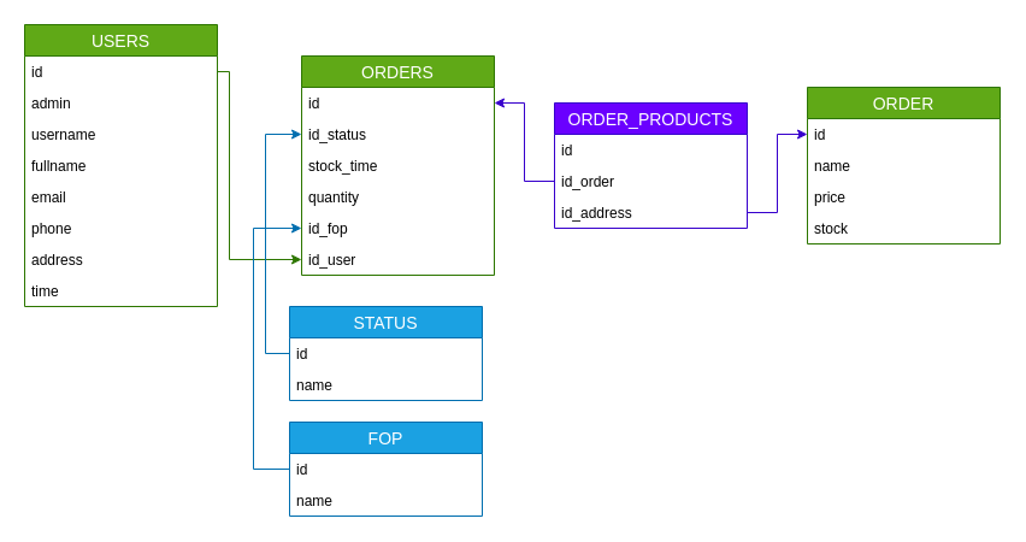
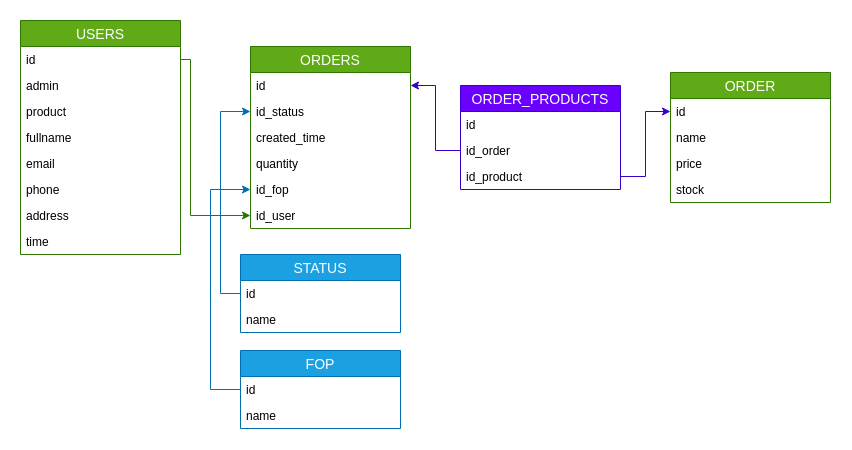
  <mxCell id="0" />
  <mxCell id="1" parent="0" />
  <mxCell id="2" value="USERS" style="swimlane;fontStyle=0;childLayout=stackLayout;horizontal=1;startSize=26;horizontalStack=0;resizeParent=1;resizeParentMax=0;resizeLast=0;collapsible=1;marginBottom=0;align=center;fontSize=14;fillColor=#60a917;strokeColor=#2D7600;fontColor=#ffffff;" vertex="1" parent="1"><mxGeometry x="20" y="20" width="160" height="234" as="geometry" /></mxCell>
  <mxCell id="3" value="id" style="text;strokeColor=none;fillColor=none;spacingLeft=4;spacingRight=4;overflow=hidden;rotatable=0;points=[[0,0.5],[1,0.5]];portConstraint=eastwest;fontSize=12;" vertex="1" parent="2"><mxGeometry y="26" width="160" height="26" as="geometry" /></mxCell>
  <mxCell id="4" value="admin" style="text;strokeColor=none;fillColor=none;spacingLeft=4;spacingRight=4;overflow=hidden;rotatable=0;points=[[0,0.5],[1,0.5]];portConstraint=eastwest;fontSize=12;" vertex="1" parent="2"><mxGeometry y="52" width="160" height="26" as="geometry" /></mxCell>
- <mxCell id="5" value="username" style="text;strokeColor=none;fillColor=none;spacingLeft=4;spacingRight=4;overflow=hidden;rotatable=0;points=[[0,0.5],[1,0.5]];portConstraint=eastwest;fontSize=12;" vertex="1" parent="2"><mxGeometry y="78" width="160" height="26" as="geometry" /></mxCell>
+ <mxCell id="5" value="product" style="text;strokeColor=none;fillColor=none;spacingLeft=4;spacingRight=4;overflow=hidden;rotatable=0;points=[[0,0.5],[1,0.5]];portConstraint=eastwest;fontSize=12;" vertex="1" parent="2"><mxGeometry y="78" width="160" height="26" as="geometry" /></mxCell>
  <mxCell id="6" value="fullname" style="text;strokeColor=none;fillColor=none;spacingLeft=4;spacingRight=4;overflow=hidden;rotatable=0;points=[[0,0.5],[1,0.5]];portConstraint=eastwest;fontSize=12;" vertex="1" parent="2"><mxGeometry y="104" width="160" height="26" as="geometry" /></mxCell>
  <mxCell id="7" value="email" style="text;strokeColor=none;fillColor=none;spacingLeft=4;spacingRight=4;overflow=hidden;rotatable=0;points=[[0,0.5],[1,0.5]];portConstraint=eastwest;fontSize=12;" vertex="1" parent="2"><mxGeometry y="130" width="160" height="26" as="geometry" /></mxCell>
  <mxCell id="8" value="phone" style="text;strokeColor=none;fillColor=none;spacingLeft=4;spacingRight=4;overflow=hidden;rotatable=0;points=[[0,0.5],[1,0.5]];portConstraint=eastwest;fontSize=12;" vertex="1" parent="2"><mxGeometry y="156" width="160" height="26" as="geometry" /></mxCell>
  <mxCell id="9" value="address" style="text;strokeColor=none;fillColor=none;spacingLeft=4;spacingRight=4;overflow=hidden;rotatable=0;points=[[0,0.5],[1,0.5]];portConstraint=eastwest;fontSize=12;" vertex="1" parent="2"><mxGeometry y="182" width="160" height="26" as="geometry" /></mxCell>
  <mxCell id="10" value="time" style="text;strokeColor=none;fillColor=none;spacingLeft=4;spacingRight=4;overflow=hidden;rotatable=0;points=[[0,0.5],[1,0.5]];portConstraint=eastwest;fontSize=12;" vertex="1" parent="2"><mxGeometry y="208" width="160" height="26" as="geometry" /></mxCell>
  <mxCell id="11" style="edgeStyle=orthogonalEdgeStyle;rounded=0;orthogonalLoop=1;jettySize=auto;html=1;exitX=1;exitY=0.5;exitDx=0;exitDy=0;entryX=0;entryY=0.5;entryDx=0;entryDy=0;fillColor=#60a917;strokeColor=#2D7600;" edge="1" parent="1" source="3" target="31"><mxGeometry relative="1" as="geometry"><Array as="points"><mxPoint x="190" y="59" /><mxPoint x="190" y="215" /></Array></mxGeometry></mxCell>
  <mxCell id="12" style="edgeStyle=orthogonalEdgeStyle;rounded=0;orthogonalLoop=1;jettySize=auto;html=1;entryX=0;entryY=0.5;entryDx=0;entryDy=0;fillColor=#1ba1e2;strokeColor=#006EAF;" edge="1" parent="1" source="14" target="27"><mxGeometry relative="1" as="geometry"><Array as="points"><mxPoint x="220" y="293" /><mxPoint x="220" y="111" /></Array></mxGeometry></mxCell>
  <mxCell id="13" value="STATUS" style="swimlane;fontStyle=0;childLayout=stackLayout;horizontal=1;startSize=26;horizontalStack=0;resizeParent=1;resizeParentMax=0;resizeLast=0;collapsible=1;marginBottom=0;align=center;fontSize=14;fillColor=#1ba1e2;strokeColor=#006EAF;fontColor=#ffffff;" vertex="1" parent="1"><mxGeometry x="240" y="254" width="160" height="78" as="geometry" /></mxCell>
  <mxCell id="14" value="id&#10;" style="text;strokeColor=none;fillColor=none;spacingLeft=4;spacingRight=4;overflow=hidden;rotatable=0;points=[[0,0.5],[1,0.5]];portConstraint=eastwest;fontSize=12;" vertex="1" parent="13"><mxGeometry y="26" width="160" height="26" as="geometry" /></mxCell>
  <mxCell id="15" value="name" style="text;strokeColor=none;fillColor=none;spacingLeft=4;spacingRight=4;overflow=hidden;rotatable=0;points=[[0,0.5],[1,0.5]];portConstraint=eastwest;fontSize=12;" vertex="1" parent="13"><mxGeometry y="52" width="160" height="26" as="geometry" /></mxCell>
  <mxCell id="16" value="FOP" style="swimlane;fontStyle=0;childLayout=stackLayout;horizontal=1;startSize=26;horizontalStack=0;resizeParent=1;resizeParentMax=0;resizeLast=0;collapsible=1;marginBottom=0;align=center;fontSize=14;fillColor=#1ba1e2;strokeColor=#006EAF;fontColor=#ffffff;" vertex="1" parent="1"><mxGeometry x="240" y="350" width="160" height="78" as="geometry" /></mxCell>
  <mxCell id="17" value="id" style="text;strokeColor=none;fillColor=none;spacingLeft=4;spacingRight=4;overflow=hidden;rotatable=0;points=[[0,0.5],[1,0.5]];portConstraint=eastwest;fontSize=12;" vertex="1" parent="16"><mxGeometry y="26" width="160" height="26" as="geometry" /></mxCell>
  <mxCell id="18" value="name" style="text;strokeColor=none;fillColor=none;spacingLeft=4;spacingRight=4;overflow=hidden;rotatable=0;points=[[0,0.5],[1,0.5]];portConstraint=eastwest;fontSize=12;" vertex="1" parent="16"><mxGeometry y="52" width="160" height="26" as="geometry" /></mxCell>
  <mxCell id="19" style="edgeStyle=orthogonalEdgeStyle;rounded=0;orthogonalLoop=1;jettySize=auto;html=1;exitX=0;exitY=0.5;exitDx=0;exitDy=0;entryX=0;entryY=0.5;entryDx=0;entryDy=0;fillColor=#1ba1e2;strokeColor=#006EAF;" edge="1" parent="1" source="17" target="30"><mxGeometry relative="1" as="geometry"><mxPoint x="160" y="340" as="targetPoint" /><Array as="points"><mxPoint x="210" y="389" /><mxPoint x="210" y="189" /></Array></mxGeometry></mxCell>
  <mxCell id="20" value="ORDER" style="swimlane;fontStyle=0;childLayout=stackLayout;horizontal=1;startSize=26;horizontalStack=0;resizeParent=1;resizeParentMax=0;resizeLast=0;collapsible=1;marginBottom=0;align=center;fontSize=14;fillColor=#60a917;strokeColor=#2D7600;fontColor=#ffffff;" vertex="1" parent="1"><mxGeometry x="670" y="72" width="160" height="130" as="geometry" /></mxCell>
  <mxCell id="21" value="id" style="text;strokeColor=none;fillColor=none;spacingLeft=4;spacingRight=4;overflow=hidden;rotatable=0;points=[[0,0.5],[1,0.5]];portConstraint=eastwest;fontSize=12;" vertex="1" parent="20"><mxGeometry y="26" width="160" height="26" as="geometry" /></mxCell>
  <mxCell id="22" value="name" style="text;strokeColor=none;fillColor=none;spacingLeft=4;spacingRight=4;overflow=hidden;rotatable=0;points=[[0,0.5],[1,0.5]];portConstraint=eastwest;fontSize=12;" vertex="1" parent="20"><mxGeometry y="52" width="160" height="26" as="geometry" /></mxCell>
  <mxCell id="23" value="price" style="text;strokeColor=none;fillColor=none;spacingLeft=4;spacingRight=4;overflow=hidden;rotatable=0;points=[[0,0.5],[1,0.5]];portConstraint=eastwest;fontSize=12;" vertex="1" parent="20"><mxGeometry y="78" width="160" height="26" as="geometry" /></mxCell>
  <mxCell id="24" value="stock" style="text;strokeColor=none;fillColor=none;spacingLeft=4;spacingRight=4;overflow=hidden;rotatable=0;points=[[0,0.5],[1,0.5]];portConstraint=eastwest;fontSize=12;" vertex="1" parent="20"><mxGeometry y="104" width="160" height="26" as="geometry" /></mxCell>
  <mxCell id="25" value="ORDERS" style="swimlane;fontStyle=0;childLayout=stackLayout;horizontal=1;startSize=26;horizontalStack=0;resizeParent=1;resizeParentMax=0;resizeLast=0;collapsible=1;marginBottom=0;align=center;fontSize=14;fillColor=#60a917;strokeColor=#2D7600;fontColor=#ffffff;" vertex="1" parent="1"><mxGeometry x="250" y="46" width="160" height="182" as="geometry" /></mxCell>
  <mxCell id="26" value="id" style="text;strokeColor=none;fillColor=none;spacingLeft=4;spacingRight=4;overflow=hidden;rotatable=0;points=[[0,0.5],[1,0.5]];portConstraint=eastwest;fontSize=12;" vertex="1" parent="25"><mxGeometry y="26" width="160" height="26" as="geometry" /></mxCell>
  <mxCell id="27" value="id_status" style="text;strokeColor=none;fillColor=none;spacingLeft=4;spacingRight=4;overflow=hidden;rotatable=0;points=[[0,0.5],[1,0.5]];portConstraint=eastwest;fontSize=12;" vertex="1" parent="25"><mxGeometry y="52" width="160" height="26" as="geometry" /></mxCell>
- <mxCell id="28" value="stock_time" style="text;strokeColor=none;fillColor=none;spacingLeft=4;spacingRight=4;overflow=hidden;rotatable=0;points=[[0,0.5],[1,0.5]];portConstraint=eastwest;fontSize=12;" vertex="1" parent="25"><mxGeometry y="78" width="160" height="26" as="geometry" /></mxCell>
+ <mxCell id="28" value="created_time" style="text;strokeColor=none;fillColor=none;spacingLeft=4;spacingRight=4;overflow=hidden;rotatable=0;points=[[0,0.5],[1,0.5]];portConstraint=eastwest;fontSize=12;" vertex="1" parent="25"><mxGeometry y="78" width="160" height="26" as="geometry" /></mxCell>
  <mxCell id="29" value="quantity" style="text;strokeColor=none;fillColor=none;spacingLeft=4;spacingRight=4;overflow=hidden;rotatable=0;points=[[0,0.5],[1,0.5]];portConstraint=eastwest;fontSize=12;" vertex="1" parent="25"><mxGeometry y="104" width="160" height="26" as="geometry" /></mxCell>
  <mxCell id="30" value="id_fop" style="text;strokeColor=none;fillColor=none;spacingLeft=4;spacingRight=4;overflow=hidden;rotatable=0;points=[[0,0.5],[1,0.5]];portConstraint=eastwest;fontSize=12;" vertex="1" parent="25"><mxGeometry y="130" width="160" height="26" as="geometry" /></mxCell>
  <mxCell id="31" value="id_user" style="text;strokeColor=none;fillColor=none;spacingLeft=4;spacingRight=4;overflow=hidden;rotatable=0;points=[[0,0.5],[1,0.5]];portConstraint=eastwest;fontSize=12;" vertex="1" parent="25"><mxGeometry y="156" width="160" height="26" as="geometry" /></mxCell>
  <mxCell id="32" value="ORDER_PRODUCTS" style="swimlane;fontStyle=0;childLayout=stackLayout;horizontal=1;startSize=26;horizontalStack=0;resizeParent=1;resizeParentMax=0;resizeLast=0;collapsible=1;marginBottom=0;align=center;fontSize=14;fillColor=#6a00ff;strokeColor=#3700CC;fontColor=#ffffff;" vertex="1" parent="1"><mxGeometry x="460" y="85" width="160" height="104" as="geometry" /></mxCell>
  <mxCell id="33" value="id" style="text;strokeColor=none;fillColor=none;spacingLeft=4;spacingRight=4;overflow=hidden;rotatable=0;points=[[0,0.5],[1,0.5]];portConstraint=eastwest;fontSize=12;" vertex="1" parent="32"><mxGeometry y="26" width="160" height="26" as="geometry" /></mxCell>
  <mxCell id="34" value="id_order" style="text;strokeColor=none;fillColor=none;spacingLeft=4;spacingRight=4;overflow=hidden;rotatable=0;points=[[0,0.5],[1,0.5]];portConstraint=eastwest;fontSize=12;" vertex="1" parent="32"><mxGeometry y="52" width="160" height="26" as="geometry" /></mxCell>
- <mxCell id="35" value="id_address" style="text;strokeColor=none;fillColor=none;spacingLeft=4;spacingRight=4;overflow=hidden;rotatable=0;points=[[0,0.5],[1,0.5]];portConstraint=eastwest;fontSize=12;" vertex="1" parent="32"><mxGeometry y="78" width="160" height="26" as="geometry" /></mxCell>
+ <mxCell id="35" value="id_product" style="text;strokeColor=none;fillColor=none;spacingLeft=4;spacingRight=4;overflow=hidden;rotatable=0;points=[[0,0.5],[1,0.5]];portConstraint=eastwest;fontSize=12;" vertex="1" parent="32"><mxGeometry y="78" width="160" height="26" as="geometry" /></mxCell>
  <mxCell id="36" style="edgeStyle=orthogonalEdgeStyle;rounded=0;orthogonalLoop=1;jettySize=auto;html=1;exitX=0;exitY=0.5;exitDx=0;exitDy=0;entryX=1;entryY=0.5;entryDx=0;entryDy=0;fillColor=#6a00ff;strokeColor=#3700CC;" edge="1" parent="1" source="34" target="26"><mxGeometry relative="1" as="geometry" /></mxCell>
  <mxCell id="37" style="edgeStyle=orthogonalEdgeStyle;rounded=0;orthogonalLoop=1;jettySize=auto;html=1;entryX=0;entryY=0.5;entryDx=0;entryDy=0;fillColor=#6a00ff;strokeColor=#3700CC;" edge="1" parent="1" source="35" target="21"><mxGeometry relative="1" as="geometry" /></mxCell>
